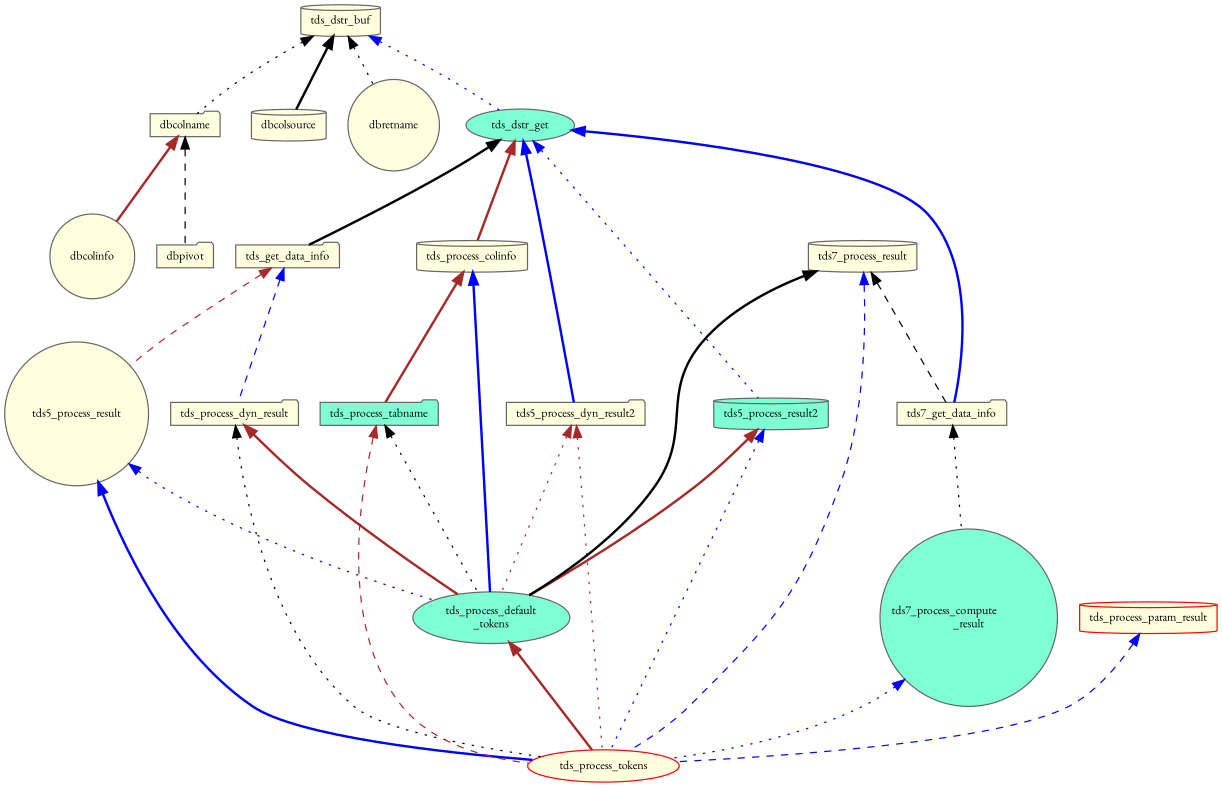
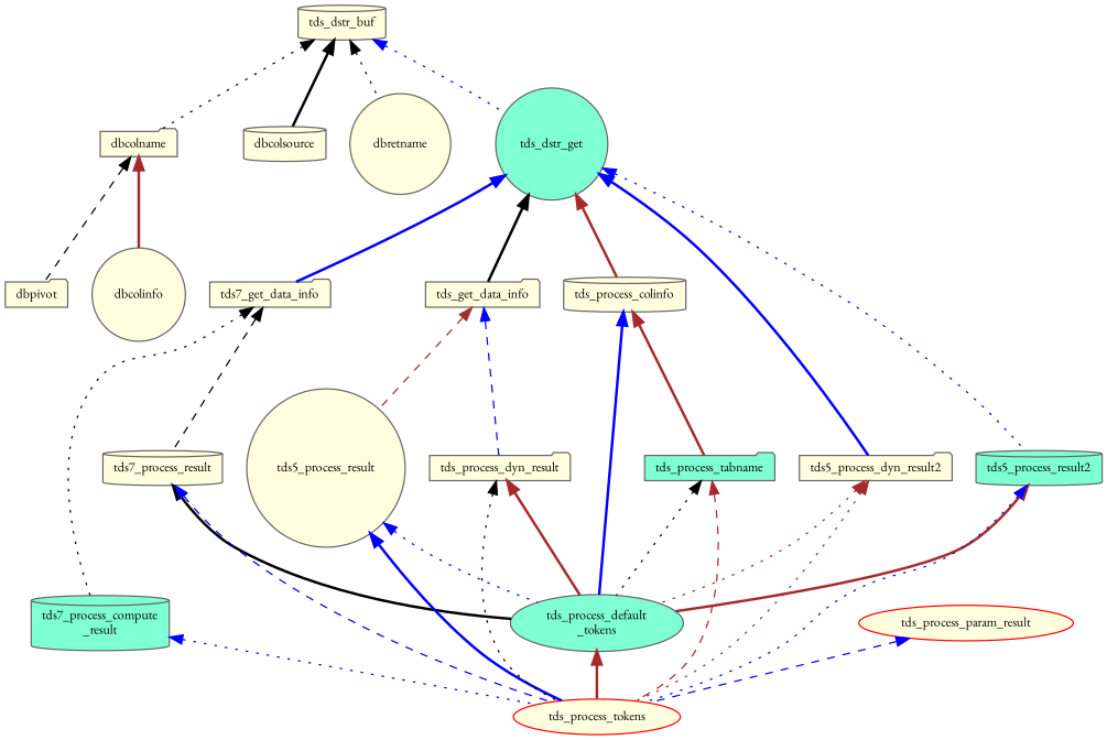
  digraph {
    fontname="EB Garamond"
    rankdir=TB
    node [color=grey40 fillcolor=lightyellow fontname="EB Garamond" fontsize=10 shape=folder style=filled]
    edge [color=blue dir=back fontname="EB Garamond" fontsize=10 labelfontname=Helvetica labelfontsize=10 style=bold]
    n1 [color=gray40 fontcolor=black height=0.2 label=tds_dstr_buf shape=cylinder width=0.4]
    n2 [height=0.2 label=dbcolname width=0.4]
    n3 [height=0.2 label=dbcolsource shape=cylinder width=0.4]
    n4 [height=0.2 label=dbretname shape=circle width=0.4]
-   n5 [fillcolor=aquamarine height=0.2 label=tds_dstr_get shape=ellipse width=0.4]
+   n5 [fillcolor=aquamarine height=0.2 label=tds_dstr_get shape=circle width=0.4]
    n6 [height=0.2 label=dbcolinfo shape=circle width=0.4]
    n7 [height=0.2 label=dbpivot width=0.4]
    n8 [height=0.2 label=tds5_process_dyn_result2 width=0.4]
    n9 [fillcolor=aquamarine height=0.2 label=tds5_process_result2 shape=cylinder width=0.4]
    n10 [height=0.2 label=tds7_get_data_info width=0.4]
    n11 [height=0.2 label=tds_get_data_info width=0.4]
    n12 [height=0.2 label=tds_process_colinfo shape=cylinder width=0.4]
    n13 [fillcolor=aquamarine height=0.2 label="tds_process_default\l_tokens" shape=ellipse width=0.4]
    n14 [color=red height=0.2 label=tds_process_tokens shape=ellipse width=0.4]
-   n15 [fillcolor=aquamarine height=0.2 label="tds7_process_compute\l_result" shape=circle width=0.4]
+   n15 [fillcolor=aquamarine height=0.2 label="tds7_process_compute\l_result" shape=cylinder width=0.4]
    n16 [height=0.2 label=tds7_process_result shape=cylinder width=0.4]
    n17 [height=0.2 label=tds5_process_result shape=circle width=0.4]
    n18 [height=0.2 label=tds_process_dyn_result width=0.4]
    n19 [fillcolor=aquamarine height=0.2 label=tds_process_tabname width=0.4]
-   n20 [color=red height=0.2 label=tds_process_param_result shape=cylinder width=0.4]
+   n20 [color=red height=0.2 label=tds_process_param_result shape=ellipse width=0.4]
    n1 -> n2 [color=black style=dotted]
    n1 -> n3 [color=black]
    n1 -> n4 [color=black style=dotted]
    n1 -> n5 [style=dotted]
    n2 -> n6 [color=brown]
    n2 -> n7 [color=black style=dashed]
    n5 -> n8
    n5 -> n9 [style=dotted]
    n5 -> n10
    n5 -> n11 [color=black]
    n5 -> n12 [color=brown]
    n8 -> n13 [color=brown style=dotted]
    n8 -> n14 [color=brown style=dotted]
    n9 -> n13 [color=brown]
    n9 -> n14 [style=dotted]
    n10 -> n15 [color=black style=dotted]
-   n16 -> n10 [color=black style=dashed]
+   n10 -> n16 [color=black style=dashed]
    n11 -> n17 [color=brown style=dashed]
    n11 -> n18 [style=dashed]
    n12 -> n13
    n12 -> n19 [color=brown]
    n13 -> n14 [color=brown]
    n15 -> n14 [style=dotted]
    n16 -> n13 [color=black]
    n16 -> n14 [style=dashed]
    n17 -> n13 [style=dotted]
    n17 -> n14
    n18 -> n13 [color=brown]
    n18 -> n14 [color=black style=dotted]
    n19 -> n13 [color=black style=dotted]
    n19 -> n14 [color=brown style=dashed]
    n20 -> n14 [style=dashed]
  }
